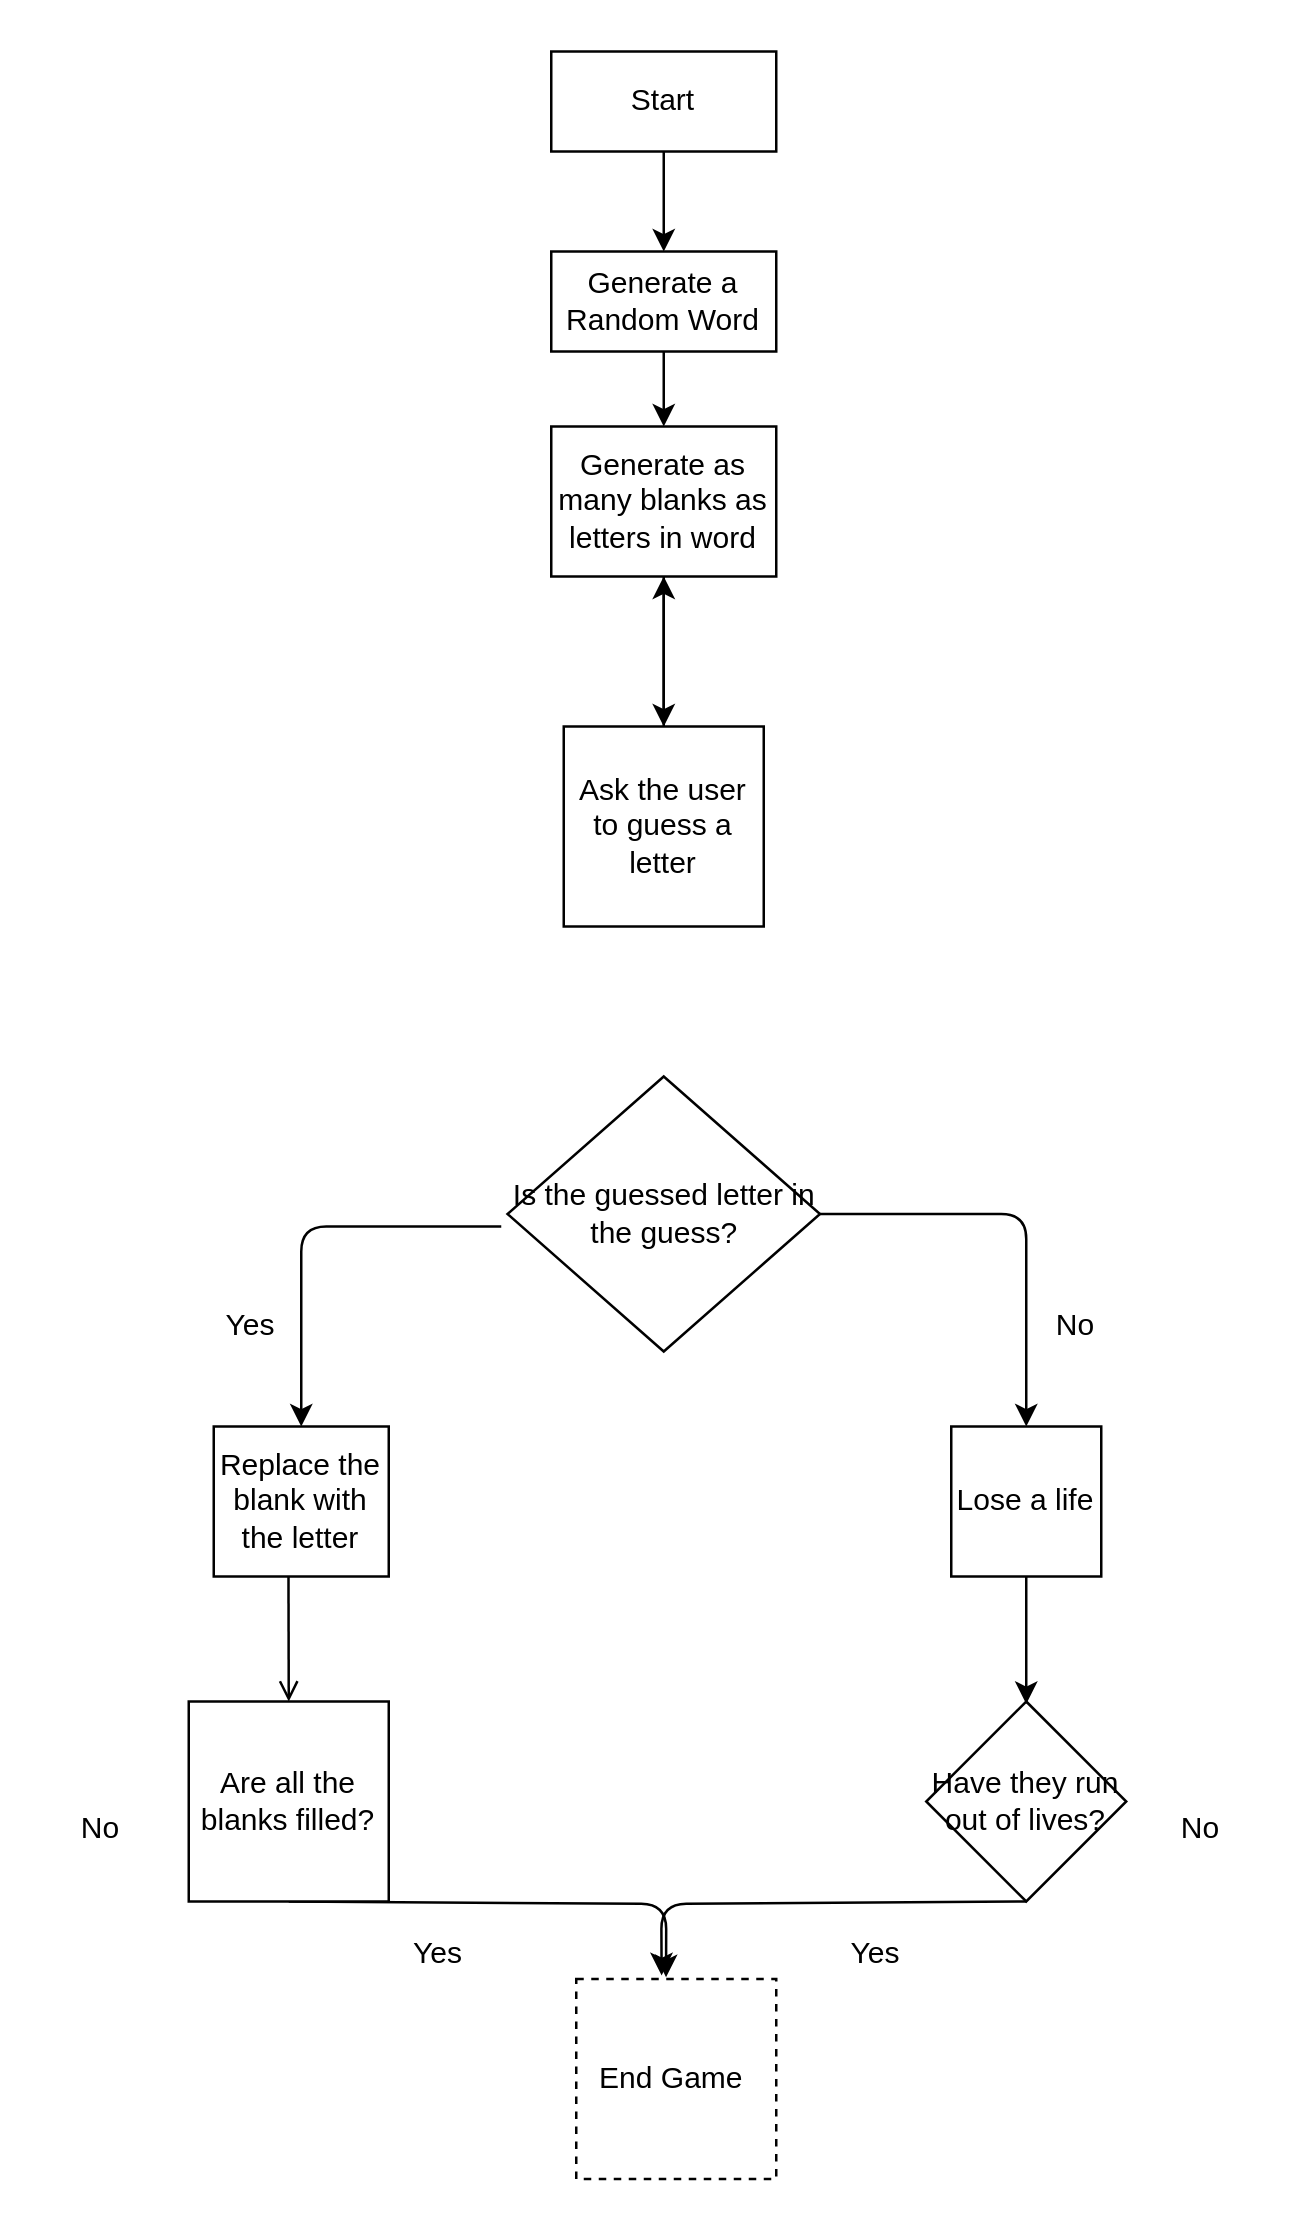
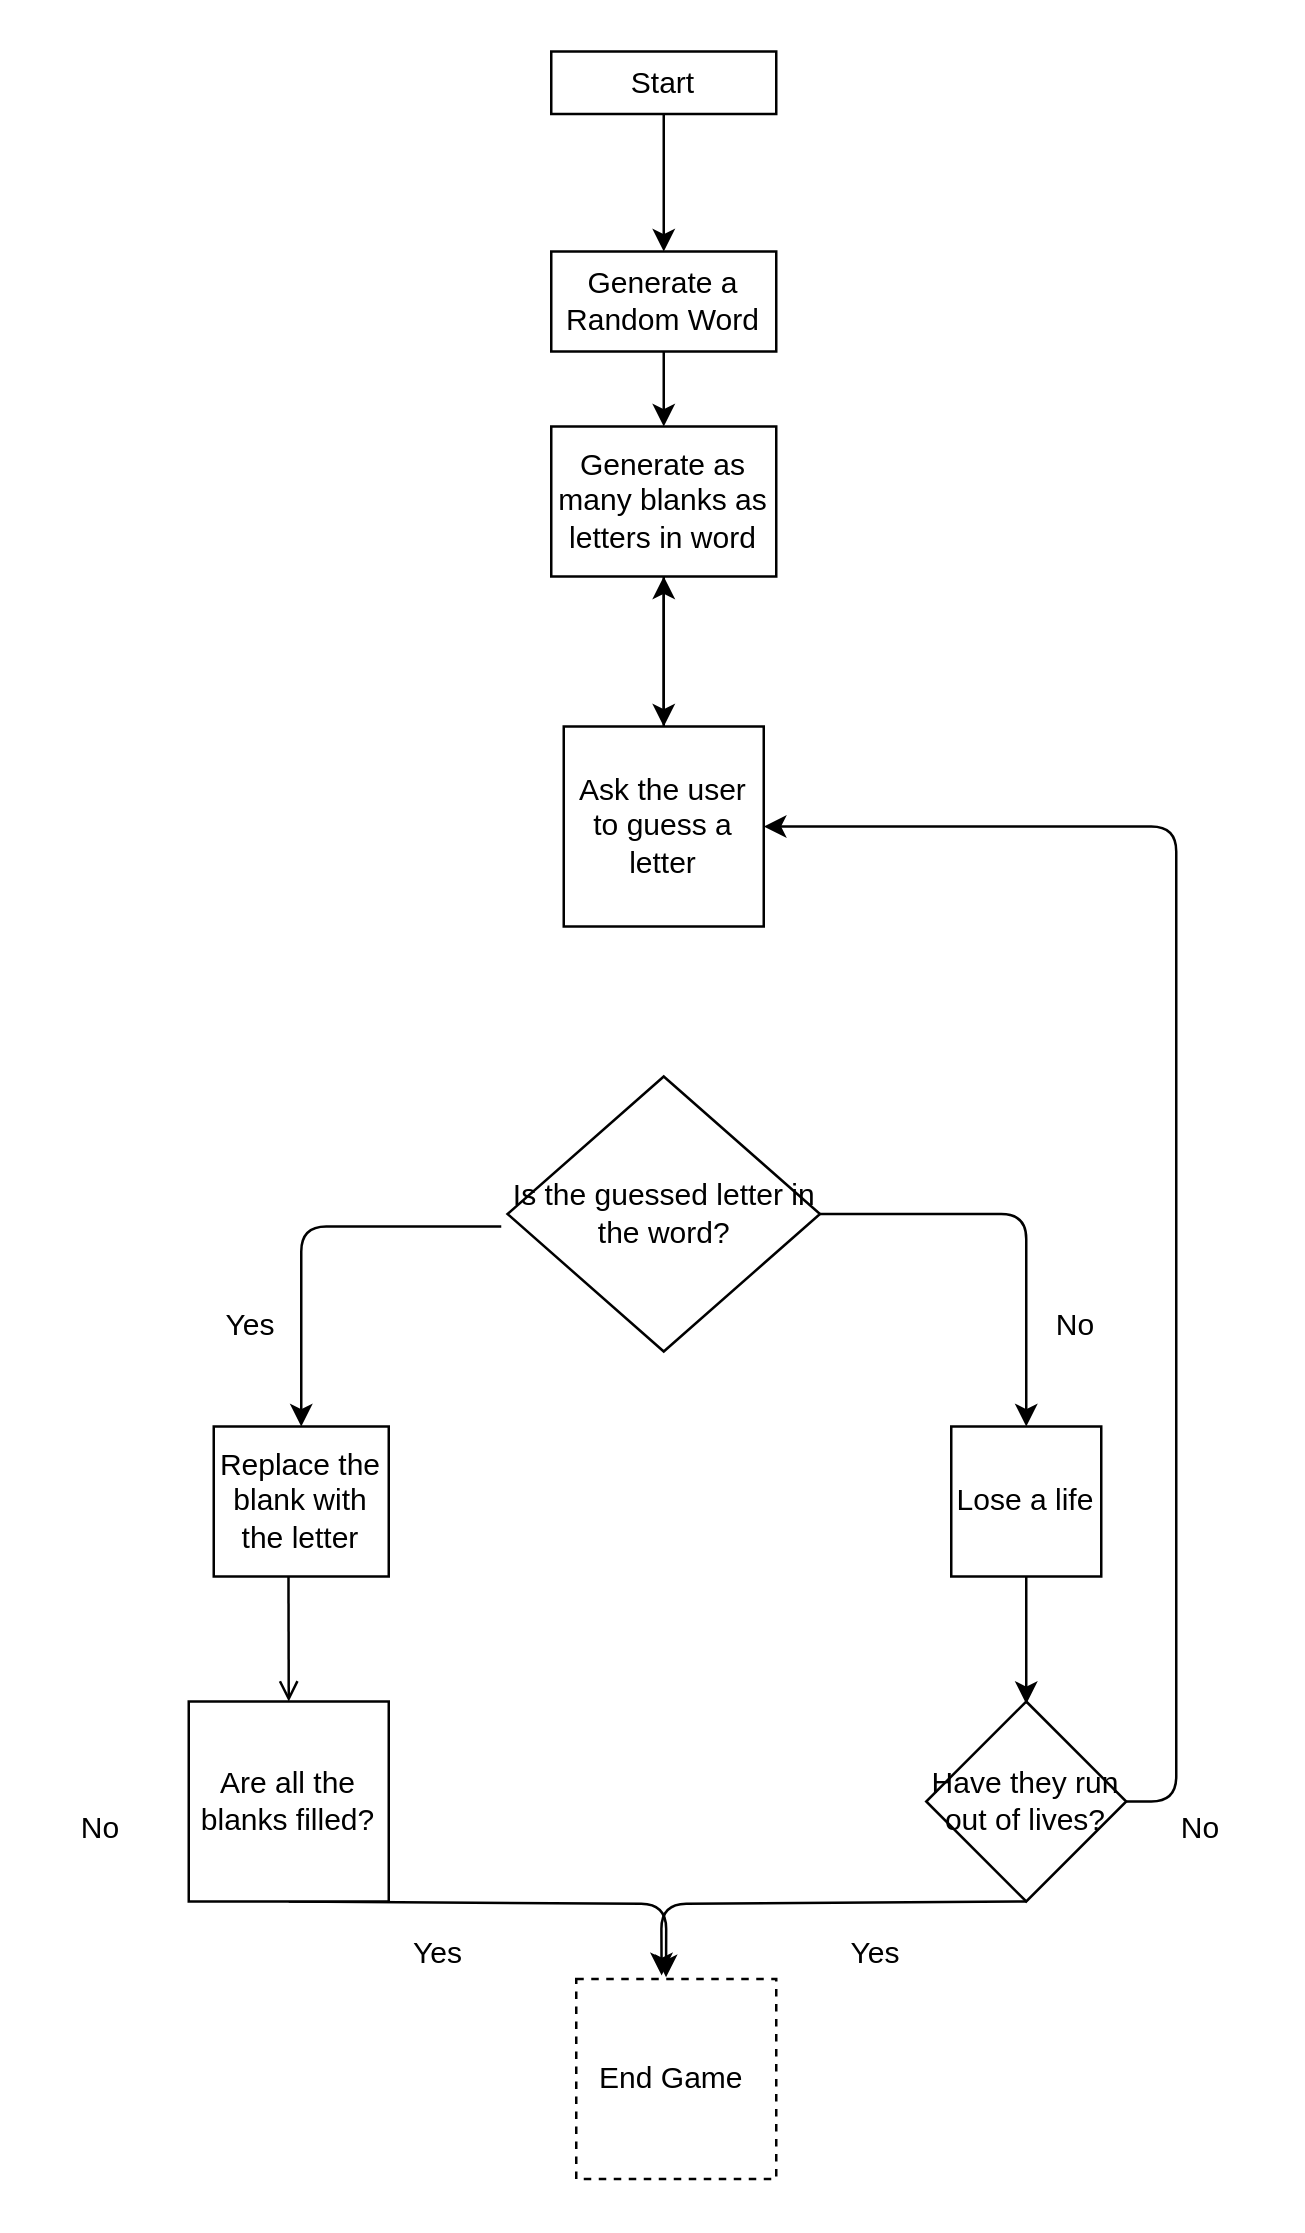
  <mxCell id="0" />
  <mxCell id="1" parent="0" />
- <mxCell id="2" value="Start" style="rounded=0;whiteSpace=wrap;html=1;" vertex="1" parent="1"><mxGeometry x="220" y="20" width="90" height="40" as="geometry" /></mxCell>
- <mxCell id="3" value="Is the guessed letter in the guess?&lt;br&gt;" style="rhombus;whiteSpace=wrap;html=1;" vertex="1" parent="1"><mxGeometry x="202.5" y="430" width="125" height="110" as="geometry" /></mxCell>
+ <mxCell id="2" value="Start" style="rounded=0;whiteSpace=wrap;html=1;" vertex="1" parent="1"><mxGeometry x="220" y="20" width="90" height="25" as="geometry" /></mxCell>
+ <mxCell id="3" value="Is the guessed letter in the word?&lt;br&gt;" style="rhombus;whiteSpace=wrap;html=1;" vertex="1" parent="1"><mxGeometry x="202.5" y="430" width="125" height="110" as="geometry" /></mxCell>
  <mxCell id="4" value="Generate as many blanks as letters in word" style="rounded=0;whiteSpace=wrap;html=1;" vertex="1" parent="1"><mxGeometry x="220" y="170" width="90" height="60" as="geometry" /></mxCell>
  <mxCell id="5" value="" style="endArrow=classic;html=1;" edge="1" parent="1"><mxGeometry width="50" height="50" relative="1" as="geometry"><mxPoint x="265" y="230" as="sourcePoint" /><mxPoint x="265" y="290" as="targetPoint" /></mxGeometry></mxCell>
  <mxCell id="6" value="" style="endArrow=classic;html=1;exitX=0.5;exitY=1;exitDx=0;exitDy=0;" edge="1" parent="1" source="2"><mxGeometry width="50" height="50" relative="1" as="geometry"><mxPoint x="275" y="240" as="sourcePoint" /><mxPoint x="265" y="100" as="targetPoint" /></mxGeometry></mxCell>
  <mxCell id="7" value="" style="endArrow=classic;html=1;exitX=0.5;exitY=1;exitDx=0;exitDy=0;" edge="1" parent="1" source="8" target="4"><mxGeometry width="50" height="50" relative="1" as="geometry"><mxPoint x="410" y="550" as="sourcePoint" /><mxPoint x="270" y="560" as="targetPoint" /></mxGeometry></mxCell>
  <mxCell id="8" value="Ask the user to guess a letter" style="whiteSpace=wrap;html=1;aspect=fixed;" vertex="1" parent="1"><mxGeometry x="225" y="290" width="80" height="80" as="geometry" /></mxCell>
  <mxCell id="9" value="" style="endArrow=classic;html=1;exitX=1;exitY=0.5;exitDx=0;exitDy=0;entryX=0.5;entryY=0;entryDx=0;entryDy=0;" edge="1" parent="1" source="3" target="11"><mxGeometry width="50" height="50" relative="1" as="geometry"><mxPoint x="410" y="530" as="sourcePoint" /><mxPoint x="370" y="600" as="targetPoint" /><Array as="points"><mxPoint x="410" y="485" /></Array></mxGeometry></mxCell>
  <mxCell id="10" value="No" style="text;html=1;strokeColor=none;fillColor=none;align=center;verticalAlign=middle;whiteSpace=wrap;rounded=0;" vertex="1" parent="1"><mxGeometry x="410" y="520" width="40" height="20" as="geometry" /></mxCell>
  <mxCell id="11" value="Lose a life" style="whiteSpace=wrap;html=1;aspect=fixed;" vertex="1" parent="1"><mxGeometry x="380" y="570" width="60" height="60" as="geometry" /></mxCell>
  <mxCell id="12" value="Have they run out of lives?" style="rhombus;whiteSpace=wrap;html=1;" vertex="1" parent="1"><mxGeometry x="370" y="680" width="80" height="80" as="geometry" /></mxCell>
  <mxCell id="13" value="" style="endArrow=classic;html=1;exitX=0.5;exitY=1;exitDx=0;exitDy=0;" edge="1" parent="1" source="11"><mxGeometry width="50" height="50" relative="1" as="geometry"><mxPoint x="400" y="631" as="sourcePoint" /><mxPoint x="410" y="681" as="targetPoint" /></mxGeometry></mxCell>
  <mxCell id="14" value="No" style="text;html=1;strokeColor=none;fillColor=none;align=center;verticalAlign=middle;whiteSpace=wrap;rounded=0;" vertex="1" parent="1"><mxGeometry x="20" y="721" width="40" height="20" as="geometry" /></mxCell>
  <mxCell id="15" value="" style="endArrow=classic;html=1;exitX=0.5;exitY=1;exitDx=0;exitDy=0;entryX=0.427;entryY=-0.018;entryDx=0;entryDy=0;entryPerimeter=0;" edge="1" parent="1" source="12" target="16"><mxGeometry width="50" height="50" relative="1" as="geometry"><mxPoint x="410" y="620" as="sourcePoint" /><mxPoint x="260" y="781" as="targetPoint" /><Array as="points"><mxPoint x="264" y="761" /></Array></mxGeometry></mxCell>
  <mxCell id="16" value="End Game&amp;nbsp;" style="whiteSpace=wrap;html=1;aspect=fixed;dashed=1;" vertex="1" parent="1"><mxGeometry x="230" y="791" width="80" height="80" as="geometry" /></mxCell>
  <mxCell id="17" value="" style="endArrow=classic;html=1;entryX=0.5;entryY=0;entryDx=0;entryDy=0;" edge="1" parent="1" target="25"><mxGeometry width="50" height="50" relative="1" as="geometry"><mxPoint x="200" y="490" as="sourcePoint" /><mxPoint x="160" y="600" as="targetPoint" /><Array as="points"><mxPoint x="120" y="490" /></Array></mxGeometry></mxCell>
  <mxCell id="18" value="No" style="text;html=1;strokeColor=none;fillColor=none;align=center;verticalAlign=middle;whiteSpace=wrap;rounded=0;" vertex="1" parent="1"><mxGeometry x="460" y="721" width="40" height="20" as="geometry" /></mxCell>
  <mxCell id="19" value="Yes" style="text;html=1;strokeColor=none;fillColor=none;align=center;verticalAlign=middle;whiteSpace=wrap;rounded=0;" vertex="1" parent="1"><mxGeometry x="155" y="771" width="40" height="20" as="geometry" /></mxCell>
  <mxCell id="20" value="Yes" style="text;html=1;strokeColor=none;fillColor=none;align=center;verticalAlign=middle;whiteSpace=wrap;rounded=0;" vertex="1" parent="1"><mxGeometry x="330" y="771" width="40" height="20" as="geometry" /></mxCell>
  <mxCell id="21" value="" style="endArrow=classic;html=1;entryX=0.449;entryY=-0.009;entryDx=0;entryDy=0;exitX=0.5;exitY=1;exitDx=0;exitDy=0;entryPerimeter=0;" edge="1" parent="1" source="26" target="16"><mxGeometry width="50" height="50" relative="1" as="geometry"><mxPoint x="100" y="791" as="sourcePoint" /><mxPoint x="460" y="550" as="targetPoint" /><Array as="points"><mxPoint x="266" y="761" /></Array></mxGeometry></mxCell>
  <mxCell id="22" value="Yes" style="text;html=1;strokeColor=none;fillColor=none;align=center;verticalAlign=middle;whiteSpace=wrap;rounded=0;" vertex="1" parent="1"><mxGeometry x="80" y="520" width="40" height="20" as="geometry" /></mxCell>
  <mxCell id="23" value="Generate a Random Word" style="rounded=0;whiteSpace=wrap;html=1;" vertex="1" parent="1"><mxGeometry x="220" y="100" width="90" height="40" as="geometry" /></mxCell>
  <mxCell id="24" value="" style="endArrow=classic;html=1;exitX=0.5;exitY=1;exitDx=0;exitDy=0;" edge="1" parent="1" source="23"><mxGeometry width="50" height="50" relative="1" as="geometry"><mxPoint x="275" y="240" as="sourcePoint" /><mxPoint x="265" y="170" as="targetPoint" /></mxGeometry></mxCell>
  <mxCell id="25" value="Replace the blank with the letter" style="rounded=0;whiteSpace=wrap;html=1;" vertex="1" parent="1"><mxGeometry x="85" y="570" width="70" height="60" as="geometry" /></mxCell>
  <mxCell id="26" value="Are all the blanks filled?" style="whiteSpace=wrap;html=1;rounded=0;" vertex="1" parent="1"><mxGeometry x="75" y="680" width="80" height="80" as="geometry" /></mxCell>
  <mxCell id="27" value="" style="endArrow=open;html=1;exitX=0.427;exitY=1.004;exitDx=0;exitDy=0;exitPerimeter=0;entryX=0.5;entryY=0;entryDx=0;entryDy=0;" edge="1" parent="1" source="25" target="26"><mxGeometry width="50" height="50" relative="1" as="geometry"><mxPoint x="420" y="640" as="sourcePoint" /><mxPoint x="420" y="691" as="targetPoint" /></mxGeometry></mxCell>
+ <mxCell id="28" value="" style="endArrow=classic;html=1;exitX=1;exitY=0.5;exitDx=0;exitDy=0;entryX=1;entryY=0.5;entryDx=0;entryDy=0;" edge="1" parent="1" source="12" target="8"><mxGeometry width="50" height="50" relative="1" as="geometry"><mxPoint x="320" y="561" as="sourcePoint" /><mxPoint x="370" y="511" as="targetPoint" /><Array as="points"><mxPoint x="470" y="720" /><mxPoint x="470" y="330" /></Array></mxGeometry></mxCell>
